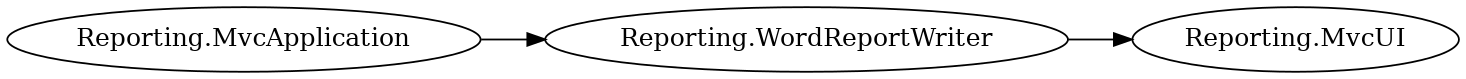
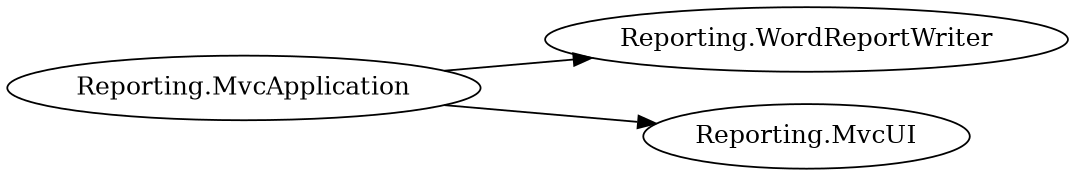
  digraph {
    rankdir=LR
    "Reporting.MvcApplication"
    "Reporting.WordReportWriter"
    "Reporting.MvcUI"
    "Reporting.MvcApplication" -> "Reporting.WordReportWriter"
-   "Reporting.WordReportWriter" -> "Reporting.MvcUI"
+   "Reporting.MvcApplication" -> "Reporting.MvcUI"
  }
